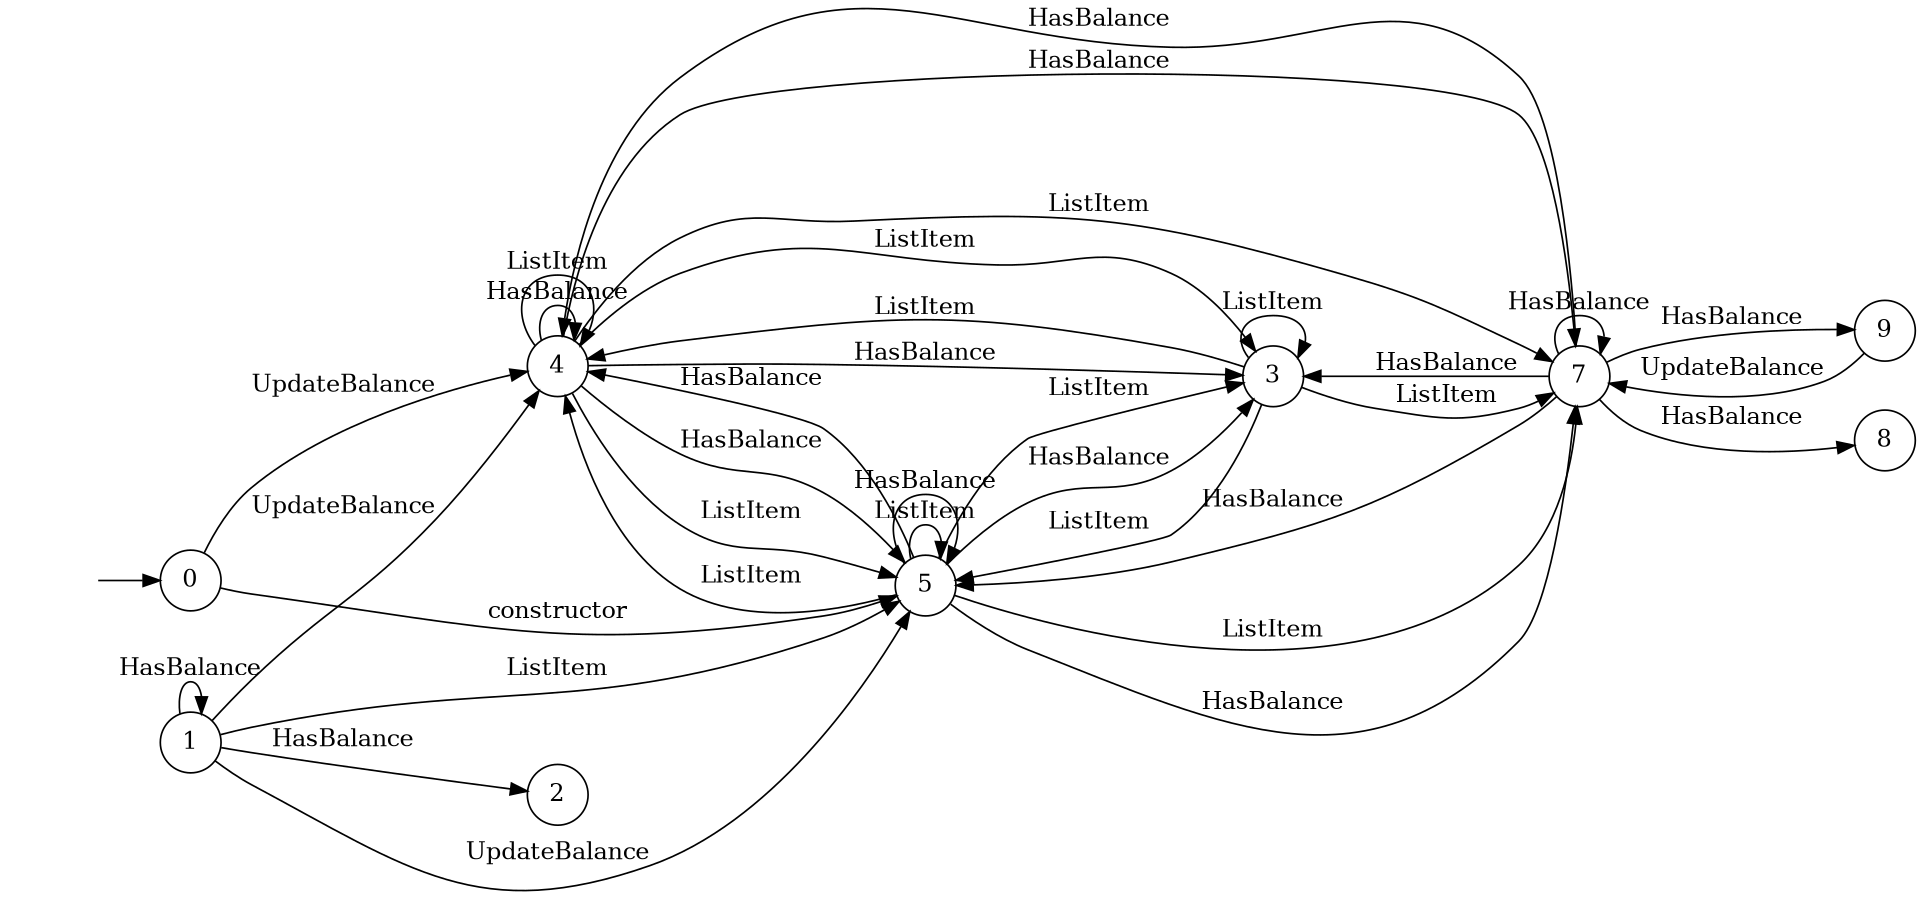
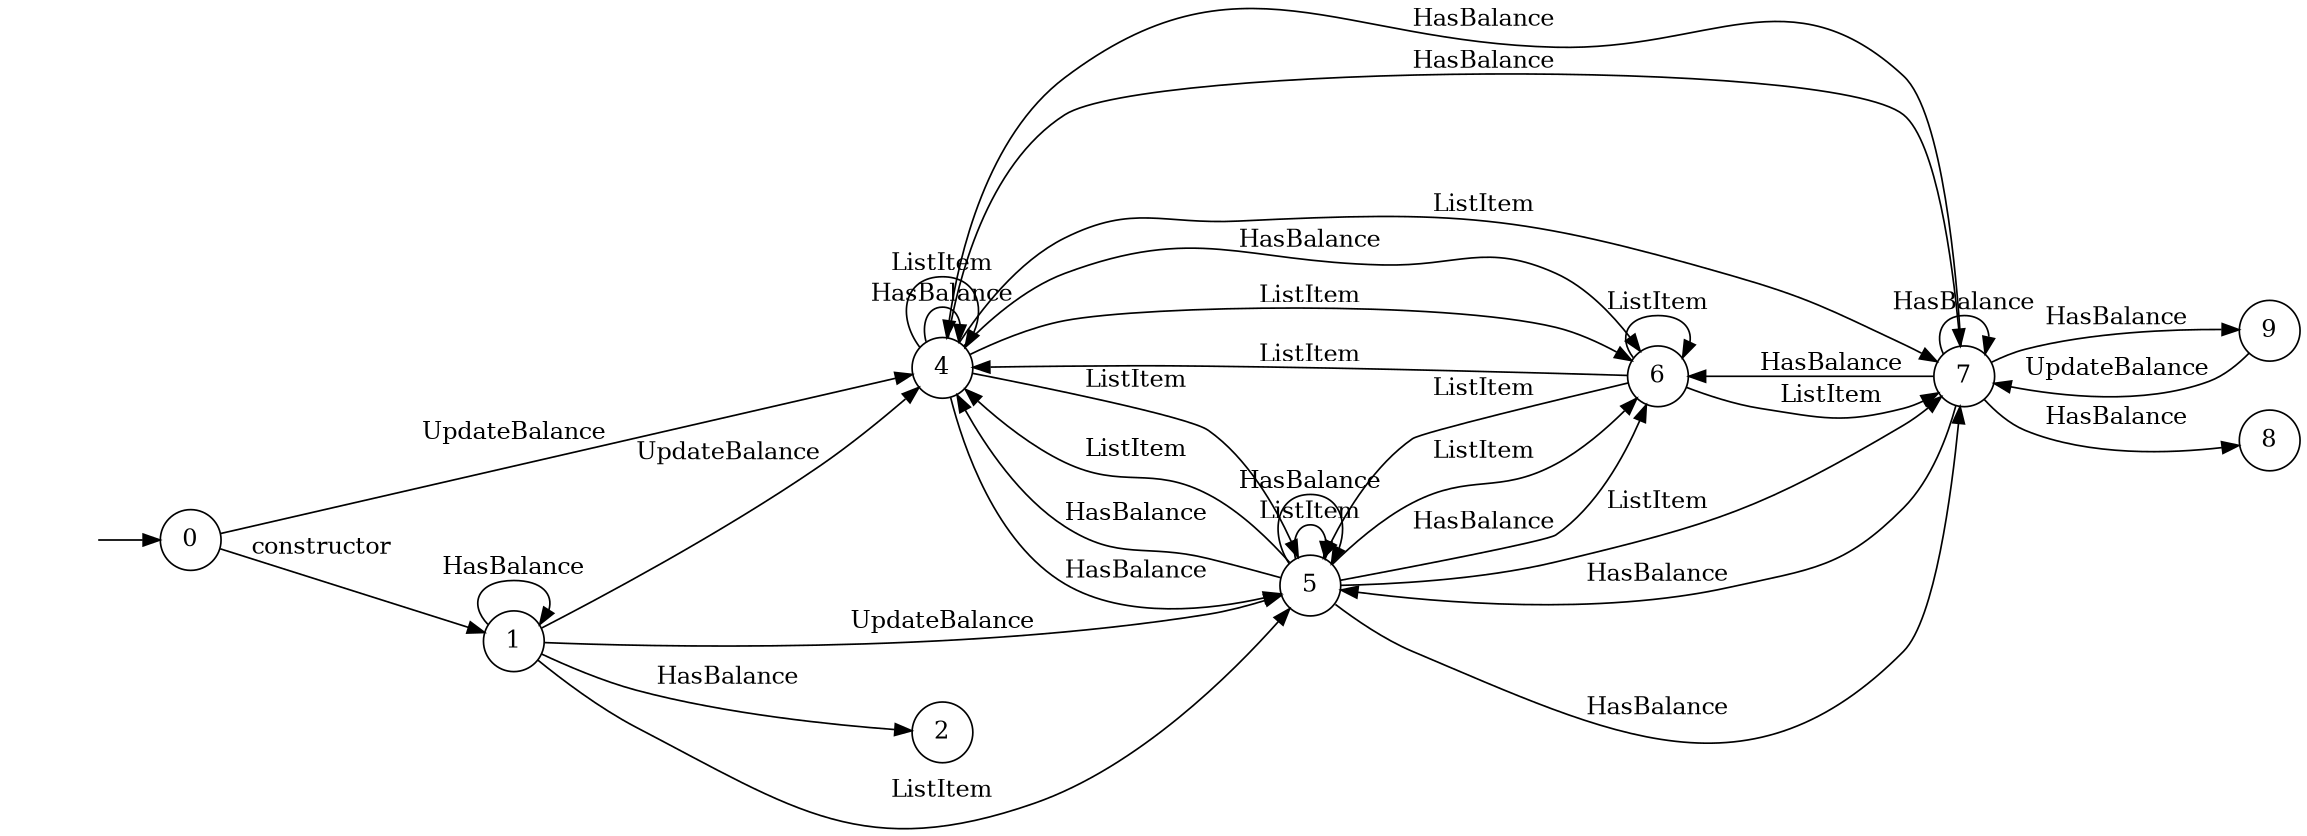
  digraph {
    rankdir=LR
    node [shape=circle]
    "" [shape=plaintext]
    n2 [label=0]
    n3 [label=4]
    n4 [label=1]
    n5 [label=5]
    n6 [label=7]
-   n7 [label=3]
+   n7 [label=6]
    n8 [label=9]
    n9 [label=8]
    n10 [label=2]
    "" -> n2
    n2 -> n3 [label=UpdateBalance]
-   n2 -> n5 [label=constructor]
+   n2 -> n4 [label=constructor]
    n3 -> n3 [label=HasBalance]
    n3 -> n3 [label=ListItem]
    n3 -> n5 [label=HasBalance]
    n3 -> n5 [label=ListItem]
    n3 -> n6 [label=HasBalance]
    n3 -> n6 [label=ListItem]
    n3 -> n7 [label=HasBalance]
    n3 -> n7 [label=ListItem]
    n4 -> n3 [label=UpdateBalance]
    n4 -> n4 [label=HasBalance]
    n4 -> n5 [label=UpdateBalance]
    n4 -> n5 [label=ListItem]
    n4 -> n10 [label=HasBalance]
    n5 -> n3 [label=ListItem]
    n5 -> n3 [label=HasBalance]
    n5 -> n5 [label=ListItem]
    n5 -> n5 [label=HasBalance]
    n5 -> n6 [label=ListItem]
    n5 -> n6 [label=HasBalance]
    n5 -> n7 [label=ListItem]
    n5 -> n7 [label=HasBalance]
    n6 -> n3 [label=HasBalance]
    n6 -> n5 [label=HasBalance]
    n6 -> n6 [label=HasBalance]
    n6 -> n7 [label=HasBalance]
    n6 -> n8 [label=HasBalance]
    n6 -> n9 [label=HasBalance]
    n7 -> n3 [label=ListItem]
    n7 -> n5 [label=ListItem]
    n7 -> n6 [label=ListItem]
    n7 -> n7 [label=ListItem]
    n8 -> n6 [label=UpdateBalance]
  }
